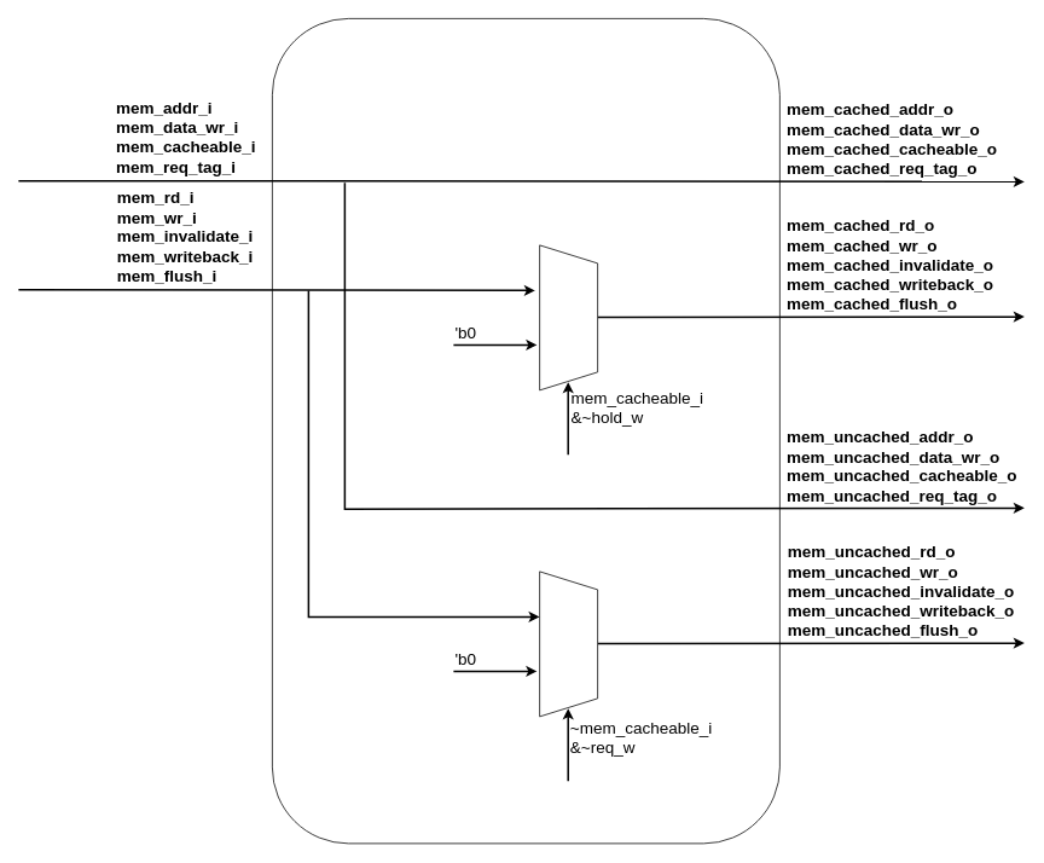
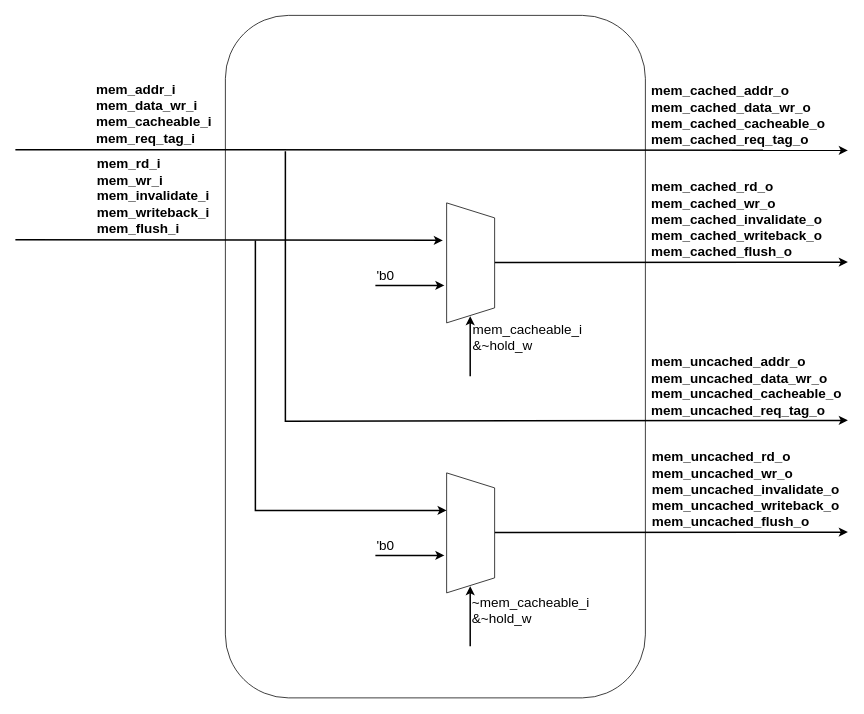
  <mxCell id="0" />
  <mxCell id="1" parent="0" />
  <mxCell id="2" value="" style="rounded=1;whiteSpace=wrap;html=1;fontSize=15;" vertex="1" parent="1"><mxGeometry x="300" y="20" width="560" height="910" as="geometry" /></mxCell>
  <mxCell id="3" value="" style="curved=1;endArrow=classic;html=1;rounded=0;fontStyle=1;strokeWidth=2;" parent="1" edge="1"><mxGeometry width="50" height="50" relative="1" as="geometry"><mxPoint x="20" y="319" as="sourcePoint" /><mxPoint x="590" y="320" as="targetPoint" /><Array as="points" /></mxGeometry></mxCell>
  <mxCell id="4" value="" style="curved=1;endArrow=classic;html=1;rounded=0;fontStyle=1;strokeWidth=2;" parent="1" edge="1"><mxGeometry width="50" height="50" relative="1" as="geometry"><mxPoint x="20" y="199" as="sourcePoint" /><mxPoint x="1130" y="200" as="targetPoint" /><Array as="points" /></mxGeometry></mxCell>
  <mxCell id="5" value="" style="endArrow=classic;html=1;rounded=0;strokeWidth=2;" parent="1" edge="1"><mxGeometry width="50" height="50" relative="1" as="geometry"><mxPoint x="659" y="349.52" as="sourcePoint" /><mxPoint x="1130" y="349" as="targetPoint" /></mxGeometry></mxCell>
  <mxCell id="6" value="&lt;font style=&quot;&quot;&gt;mem_addr_i&lt;br&gt;mem_data_wr_i&lt;br&gt;mem_cacheable_i&lt;br&gt;mem_req_tag_i&lt;br style=&quot;font-size: 18px;&quot;&gt;&lt;/font&gt;" style="text;whiteSpace=wrap;html=1;fontSize=18;fontStyle=1" parent="1" vertex="1"><mxGeometry x="126" y="102" width="150" height="40" as="geometry" /></mxCell>
  <mxCell id="7" value="mem_rd_i&lt;br&gt;mem_wr_i&lt;br&gt;mem_invalidate_i&lt;br&gt;mem_writeback_i&lt;br&gt;mem_flush_i" style="text;whiteSpace=wrap;html=1;fontSize=18;fontStyle=1" parent="1" vertex="1"><mxGeometry x="127" y="201" width="140" height="70" as="geometry" /></mxCell>
  <mxCell id="8" value="" style="shape=trapezoid;perimeter=trapezoidPerimeter;whiteSpace=wrap;html=1;fixedSize=1;direction=south;" parent="1" vertex="1"><mxGeometry x="595" y="270" width="64" height="160" as="geometry" /></mxCell>
  <mxCell id="9" value="" style="curved=1;endArrow=classic;html=1;rounded=0;fontStyle=1;strokeWidth=2;" parent="1" edge="1"><mxGeometry width="50" height="50" relative="1" as="geometry"><mxPoint x="500" y="380" as="sourcePoint" /><mxPoint x="592.05" y="380" as="targetPoint" /><Array as="points" /></mxGeometry></mxCell>
  <mxCell id="10" value="&lt;font style=&quot;font-size: 18px;&quot;&gt;'b0&lt;/font&gt;" style="text;whiteSpace=wrap;html=1;fontSize=15;" parent="1" vertex="1"><mxGeometry x="500" y="350" width="140" as="geometry" /></mxCell>
  <mxCell id="11" value="" style="curved=1;endArrow=classic;html=1;rounded=0;fontStyle=1;strokeWidth=2;" parent="1" edge="1"><mxGeometry width="50" height="50" relative="1" as="geometry"><mxPoint x="626.44" y="501" as="sourcePoint" /><mxPoint x="626.44" y="421" as="targetPoint" /><Array as="points" /></mxGeometry></mxCell>
  <mxCell id="12" value="&lt;font style=&quot;font-size: 18px;&quot;&gt;mem_cached_addr_o&lt;br style=&quot;font-size: 18px;&quot;&gt;mem_cached_data_wr_o&lt;br style=&quot;font-size: 18px;&quot;&gt;mem_cached_cacheable_o&lt;br style=&quot;font-size: 18px;&quot;&gt;mem_cached_req_tag_o&lt;br style=&quot;font-size: 18px;&quot;&gt;&lt;/font&gt;" style="text;whiteSpace=wrap;html=1;fontSize=18;fontStyle=1" parent="1" vertex="1"><mxGeometry x="866" y="104" width="150" height="40" as="geometry" /></mxCell>
  <mxCell id="13" value="mem_cached_rd_o&lt;br style=&quot;font-size: 18px;&quot;&gt;mem_cached_wr_o&lt;br style=&quot;font-size: 18px;&quot;&gt;mem_cached_invalidate_o&lt;br style=&quot;font-size: 18px;&quot;&gt;mem_cached_writeback_o&lt;br style=&quot;font-size: 18px;&quot;&gt;mem_cached_flush_o" style="text;whiteSpace=wrap;html=1;fontSize=18;fontStyle=1" parent="1" vertex="1"><mxGeometry x="866" y="232" width="140" as="geometry" /></mxCell>
  <mxCell id="14" value="&lt;font style=&quot;font-size: 18px;&quot;&gt;mem_cacheable_i&lt;br&gt;&amp;amp;~hold_w&lt;br&gt;&lt;/font&gt;" style="text;whiteSpace=wrap;html=1;" parent="1" vertex="1"><mxGeometry x="628" y="422" width="130" height="40" as="geometry" /></mxCell>
  <mxCell id="15" value="" style="endArrow=classic;html=1;rounded=0;strokeWidth=2;" parent="1" edge="1"><mxGeometry width="50" height="50" relative="1" as="geometry"><mxPoint x="659" y="709.52" as="sourcePoint" /><mxPoint x="1130" y="709" as="targetPoint" /></mxGeometry></mxCell>
  <mxCell id="16" value="" style="shape=trapezoid;perimeter=trapezoidPerimeter;whiteSpace=wrap;html=1;fixedSize=1;direction=south;" parent="1" vertex="1"><mxGeometry x="595" y="630" width="64" height="160" as="geometry" /></mxCell>
  <mxCell id="17" value="" style="curved=1;endArrow=classic;html=1;rounded=0;fontStyle=1;strokeWidth=2;" parent="1" edge="1"><mxGeometry width="50" height="50" relative="1" as="geometry"><mxPoint x="500" y="740" as="sourcePoint" /><mxPoint x="592.05" y="740" as="targetPoint" /><Array as="points" /></mxGeometry></mxCell>
  <mxCell id="18" value="&lt;font style=&quot;font-size: 18px;&quot;&gt;'b0&lt;/font&gt;" style="text;whiteSpace=wrap;html=1;fontSize=15;" parent="1" vertex="1"><mxGeometry x="500" y="710" width="140" as="geometry" /></mxCell>
  <mxCell id="19" value="" style="curved=1;endArrow=classic;html=1;rounded=0;fontStyle=1;strokeWidth=2;" parent="1" edge="1"><mxGeometry width="50" height="50" relative="1" as="geometry"><mxPoint x="626.44" y="861" as="sourcePoint" /><mxPoint x="626.44" y="781" as="targetPoint" /><Array as="points" /></mxGeometry></mxCell>
  <mxCell id="20" value="&lt;font style=&quot;font-size: 18px;&quot;&gt;mem_uncached_addr_o&lt;br style=&quot;font-size: 18px;&quot;&gt;mem_uncached_data_wr_o&lt;br style=&quot;font-size: 18px;&quot;&gt;mem_uncached_cacheable_o&lt;br style=&quot;font-size: 18px;&quot;&gt;mem_uncached_req_tag_o&lt;br style=&quot;font-size: 18px;&quot;&gt;&lt;/font&gt;" style="text;whiteSpace=wrap;html=1;fontSize=18;fontStyle=1" parent="1" vertex="1"><mxGeometry x="866" y="465" width="150" height="40" as="geometry" /></mxCell>
  <mxCell id="21" value="mem_uncached_rd_o&lt;br style=&quot;font-size: 18px;&quot;&gt;mem_uncached_wr_o&lt;br style=&quot;font-size: 18px;&quot;&gt;mem_uncached_invalidate_o&lt;br style=&quot;font-size: 18px;&quot;&gt;mem_uncached_writeback_o&lt;br style=&quot;font-size: 18px;&quot;&gt;mem_uncached_flush_o" style="text;whiteSpace=wrap;html=1;fontSize=18;fontStyle=1" parent="1" vertex="1"><mxGeometry x="867" y="592" width="140" as="geometry" /></mxCell>
- <mxCell id="22" value="&lt;font style=&quot;font-size: 18px;&quot;&gt;~mem_cacheable_i&lt;br&gt;&amp;amp;~req_w&lt;br&gt;&lt;/font&gt;" style="text;whiteSpace=wrap;html=1;" parent="1" vertex="1"><mxGeometry x="627" y="786" width="130" height="40" as="geometry" /></mxCell>
+ <mxCell id="22" value="&lt;font style=&quot;font-size: 18px;&quot;&gt;~mem_cacheable_i&lt;br&gt;&amp;amp;~hold_w&lt;br&gt;&lt;/font&gt;" style="text;whiteSpace=wrap;html=1;" parent="1" vertex="1"><mxGeometry x="627" y="786" width="130" height="40" as="geometry" /></mxCell>
  <mxCell id="23" value="" style="endArrow=classic;html=1;rounded=0;strokeWidth=2;" parent="1" edge="1"><mxGeometry width="50" height="50" relative="1" as="geometry"><mxPoint x="380" y="201" as="sourcePoint" /><mxPoint x="1130" y="560" as="targetPoint" /><Array as="points"><mxPoint x="380" y="561" /></Array></mxGeometry></mxCell>
  <mxCell id="24" value="" style="endArrow=classic;html=1;rounded=0;strokeWidth=2;" parent="1" edge="1"><mxGeometry width="50" height="50" relative="1" as="geometry"><mxPoint x="340" y="320" as="sourcePoint" /><mxPoint x="595" y="680" as="targetPoint" /><Array as="points"><mxPoint x="340" y="680" /></Array></mxGeometry></mxCell>
